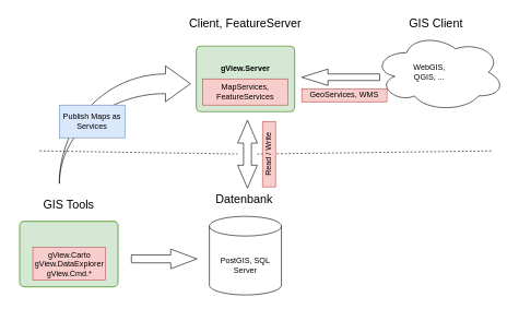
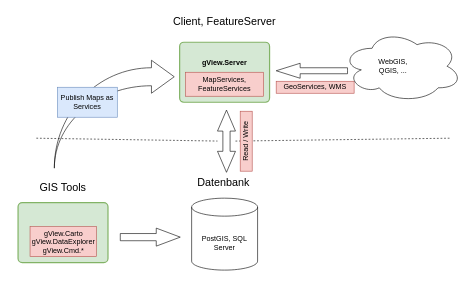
  <mxCell id="0" />
  <mxCell id="1" parent="0" />
  <mxCell id="2" value="Ellipsoid2Space" style="curved=1;startArrow=none;endArrow=block;exitX=0.5;exitY=0.985;entryX=0.5;entryY=0;rounded=0;" parent="1" edge="1"><mxGeometry relative="1" as="geometry"><Array as="points" /><mxPoint x="112.492" y="32" as="targetPoint" /></mxGeometry></mxCell>
  <mxCell id="3" value="Space2Space" style="curved=1;startArrow=none;endArrow=block;exitX=0.5;exitY=0.985;entryX=0.5;entryY=0;rounded=0;" parent="1" edge="1"><mxGeometry relative="1" as="geometry"><Array as="points" /><mxPoint x="112.492" y="134" as="targetPoint" /></mxGeometry></mxCell>
  <mxCell id="4" value="Ellipsoid2Plane" style="curved=1;startArrow=none;endArrow=block;exitX=0.5;exitY=0.985;entryX=0.496;entryY=0;rounded=0;" parent="1" edge="1"><mxGeometry relative="1" as="geometry"><Array as="points" /><mxPoint x="112.492" y="236" as="targetPoint" /></mxGeometry></mxCell>
  <mxCell id="5" value="" style="group" vertex="1" connectable="0" parent="1"><mxGeometry x="319" y="290" width="110" height="160" as="geometry" /></mxCell>
  <mxCell id="6" value="" style="shape=cylinder3;whiteSpace=wrap;html=1;boundedLbl=1;backgroundOutline=1;size=15;" vertex="1" parent="5"><mxGeometry y="40" width="110" height="120" as="geometry" /></mxCell>
  <mxCell id="7" value="PostGIS, SQL Server" style="text;html=1;align=center;verticalAlign=middle;whiteSpace=wrap;rounded=0;" vertex="1" parent="5"><mxGeometry x="15" y="100" width="80" height="30" as="geometry" /></mxCell>
  <mxCell id="8" value="&lt;font style=&quot;font-size: 18px;&quot;&gt;Datenbank&lt;/font&gt;" style="text;html=1;align=center;verticalAlign=middle;whiteSpace=wrap;rounded=0;" vertex="1" parent="5"><mxGeometry x="11" width="85" height="30" as="geometry" /></mxCell>
  <mxCell id="9" value="" style="group" vertex="1" connectable="0" parent="1"><mxGeometry x="259" y="20" width="331" height="150" as="geometry" /></mxCell>
  <mxCell id="10" value="" style="rounded=1;whiteSpace=wrap;html=1;absoluteArcSize=1;arcSize=14;strokeWidth=2;fillColor=#d5e8d4;strokeColor=#82b366;" vertex="1" parent="9"><mxGeometry x="40" y="50" width="150" height="100" as="geometry" /></mxCell>
  <mxCell id="11" value="&lt;font style=&quot;font-size: 18px;&quot;&gt;Client, FeatureServer&lt;br&gt;&lt;/font&gt;" style="text;html=1;align=center;verticalAlign=middle;whiteSpace=wrap;rounded=0;" vertex="1" parent="9"><mxGeometry width="230" height="30" as="geometry" /></mxCell>
  <mxCell id="12" value="&lt;p&gt;&lt;b&gt;&lt;span class=&quot;n&quot;&gt;gView&lt;/span&gt;.S&lt;span class=&quot;n&quot;&gt;erver&lt;/span&gt;&lt;/b&gt; &lt;/p&gt;" style="text;html=1;align=center;verticalAlign=middle;whiteSpace=wrap;rounded=0;" vertex="1" parent="9"><mxGeometry x="60" y="70" width="110" height="30" as="geometry" /></mxCell>
  <mxCell id="13" value="" style="html=1;shadow=0;dashed=0;align=center;verticalAlign=middle;shape=mxgraph.arrows2.arrow;dy=0.6;dx=40;flipH=1;notch=0;" vertex="1" parent="9"><mxGeometry x="201" y="85" width="119" height="25" as="geometry" /></mxCell>
  <mxCell id="14" value="GeoServices, WMS" style="text;html=1;align=center;verticalAlign=middle;whiteSpace=wrap;rounded=0;fillColor=#f8cecc;strokeColor=#b85450;" vertex="1" parent="9"><mxGeometry x="201" y="115" width="130" height="20" as="geometry" /></mxCell>
  <mxCell id="15" value="MapServices, FeatureServices" style="text;html=1;align=center;verticalAlign=middle;whiteSpace=wrap;rounded=0;fillColor=#f8cecc;strokeColor=#b85450;" vertex="1" parent="9"><mxGeometry x="50" y="100" width="130" height="40" as="geometry" /></mxCell>
  <mxCell id="16" value="" style="group" vertex="1" connectable="0" parent="1"><mxGeometry x="570" y="20" width="200" height="150" as="geometry" /></mxCell>
  <mxCell id="17" value="" style="ellipse;shape=cloud;whiteSpace=wrap;html=1;" vertex="1" parent="16"><mxGeometry y="30" width="200" height="120" as="geometry" /></mxCell>
- <mxCell id="18" value="&lt;font style=&quot;font-size: 18px;&quot;&gt;GIS Client&lt;/font&gt;" style="text;html=1;align=center;verticalAlign=middle;whiteSpace=wrap;rounded=0;" vertex="1" parent="16"><mxGeometry x="40" width="110" height="30" as="geometry" /></mxCell>
  <mxCell id="19" value="WebGIS, QGIS, ..." style="text;html=1;align=center;verticalAlign=middle;whiteSpace=wrap;rounded=0;" vertex="1" parent="16"><mxGeometry x="55" y="75" width="60" height="30" as="geometry" /></mxCell>
  <mxCell id="20" value="" style="group" vertex="1" connectable="0" parent="1"><mxGeometry x="20" y="297.5" width="169" height="150" as="geometry" /></mxCell>
  <mxCell id="21" value="" style="rounded=1;whiteSpace=wrap;html=1;absoluteArcSize=1;arcSize=14;strokeWidth=2;fillColor=#d5e8d4;strokeColor=#82b366;" vertex="1" parent="20"><mxGeometry x="9.5" y="40" width="150" height="100" as="geometry" /></mxCell>
  <mxCell id="22" value="&lt;font style=&quot;font-size: 18px;&quot;&gt;GIS Tools&lt;/font&gt;" style="text;html=1;align=center;verticalAlign=middle;whiteSpace=wrap;rounded=0;" vertex="1" parent="20"><mxGeometry width="169" height="30" as="geometry" /></mxCell>
  <mxCell id="23" value="&lt;div&gt;gView.Carto gView.DataExplorer&lt;/div&gt;gView.Cmd.*" style="text;html=1;align=center;verticalAlign=middle;whiteSpace=wrap;rounded=0;fillColor=#f8cecc;strokeColor=#b85450;" vertex="1" parent="20"><mxGeometry x="29.5" y="80" width="110.5" height="50" as="geometry" /></mxCell>
  <mxCell id="24" value="" style="endArrow=none;dashed=1;html=1;rounded=0;" edge="1" parent="1" source="27"><mxGeometry width="50" height="50" relative="1" as="geometry"><mxPoint x="60" y="220" as="sourcePoint" /><mxPoint x="750" y="230" as="targetPoint" /></mxGeometry></mxCell>
  <mxCell id="25" value="" style="html=1;shadow=0;dashed=0;align=center;verticalAlign=middle;shape=mxgraph.arrows2.jumpInArrow;dy=15;dx=38;arrowHead=55;" vertex="1" parent="1"><mxGeometry x="90" y="100" width="200" height="180" as="geometry" /></mxCell>
  <mxCell id="26" value="" style="endArrow=none;dashed=1;html=1;rounded=0;" edge="1" parent="1" target="27"><mxGeometry width="50" height="50" relative="1" as="geometry"><mxPoint x="60" y="230" as="sourcePoint" /><mxPoint x="750" y="220" as="targetPoint" /></mxGeometry></mxCell>
  <mxCell id="27" value="" style="html=1;shadow=0;dashed=0;align=center;verticalAlign=middle;shape=mxgraph.arrows2.twoWayArrow;dy=0.6;dx=35;rotation=-90;" vertex="1" parent="1"><mxGeometry x="325.25" y="220" width="103.75" height="30" as="geometry" /></mxCell>
  <mxCell id="28" value="" style="html=1;shadow=0;dashed=0;align=center;verticalAlign=middle;shape=mxgraph.arrows2.arrow;dy=0.6;dx=40;notch=0;" vertex="1" parent="1"><mxGeometry x="200" y="380" width="100" height="30" as="geometry" /></mxCell>
  <mxCell id="29" value="Read / Write" style="text;html=1;align=center;verticalAlign=middle;whiteSpace=wrap;rounded=0;fillColor=#f8cecc;strokeColor=#b85450;rotation=-90;" vertex="1" parent="1"><mxGeometry x="360" y="225" width="100" height="20" as="geometry" /></mxCell>
- <mxCell id="30" value="Publish Maps as Services" style="text;html=1;align=center;verticalAlign=middle;whiteSpace=wrap;rounded=0;fillColor=#dae8fc;strokeColor=#6c8ebf;" vertex="1" parent="1"><mxGeometry x="90" y="160" width="100" height="50" as="geometry" /></mxCell>
+ <mxCell id="30" value="Publish Maps as Services" style="text;html=1;align=center;verticalAlign=middle;whiteSpace=wrap;rounded=0;fillColor=#dae8fc;strokeColor=#6c8ebf;" vertex="1" parent="1"><mxGeometry x="95" y="145" width="100" height="50" as="geometry" /></mxCell>
